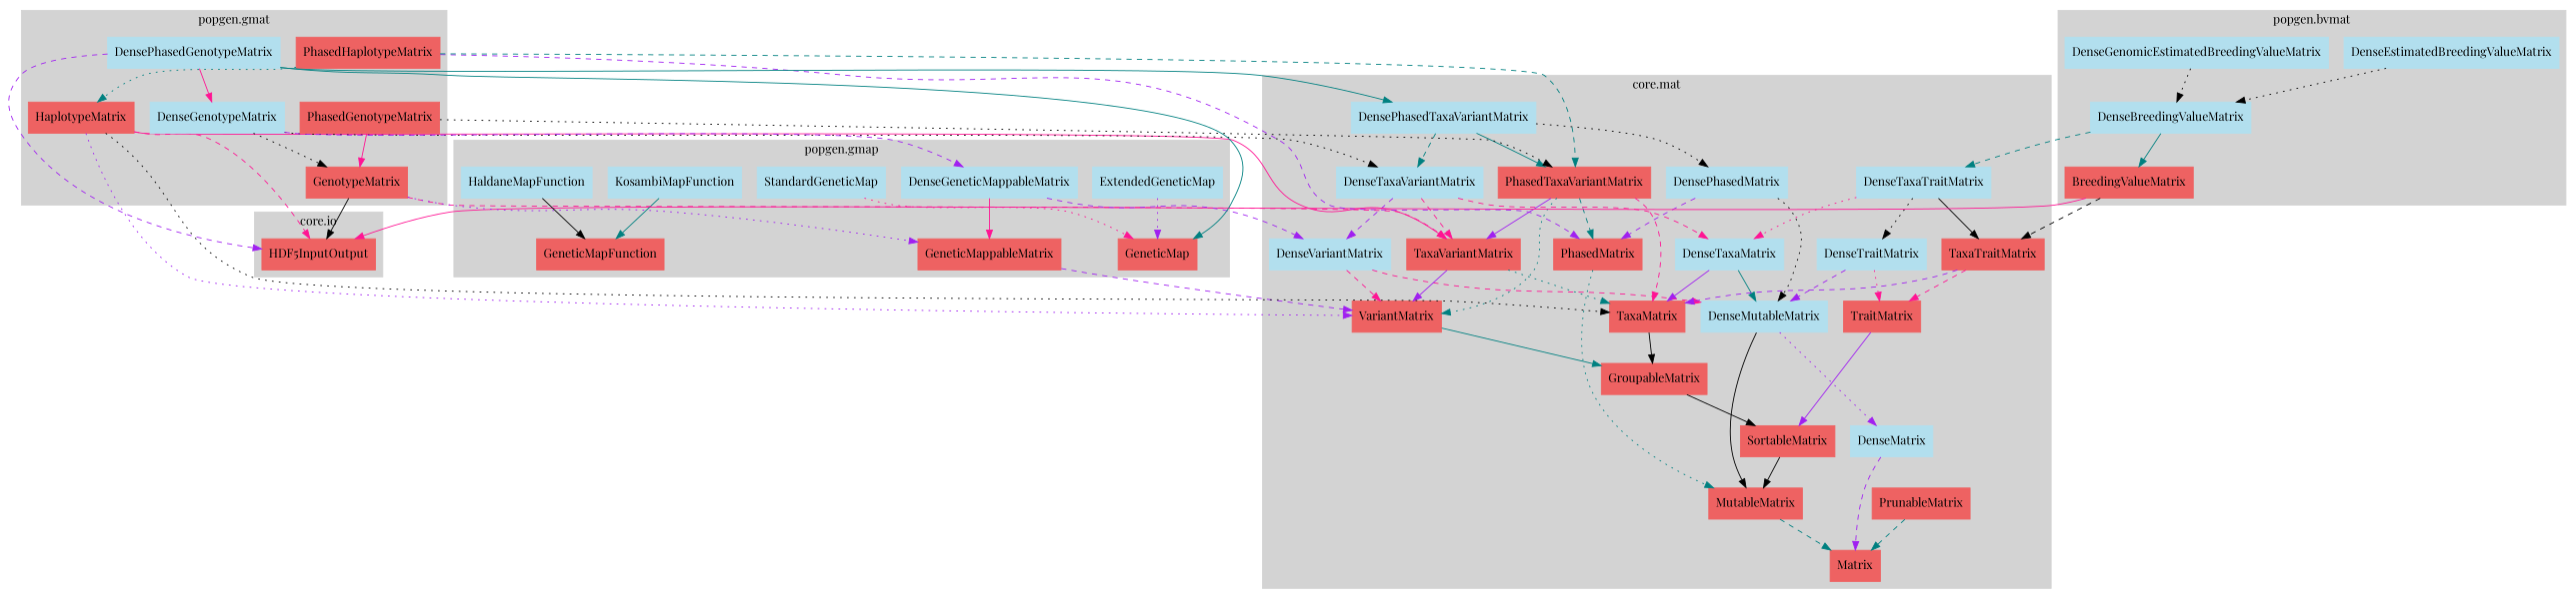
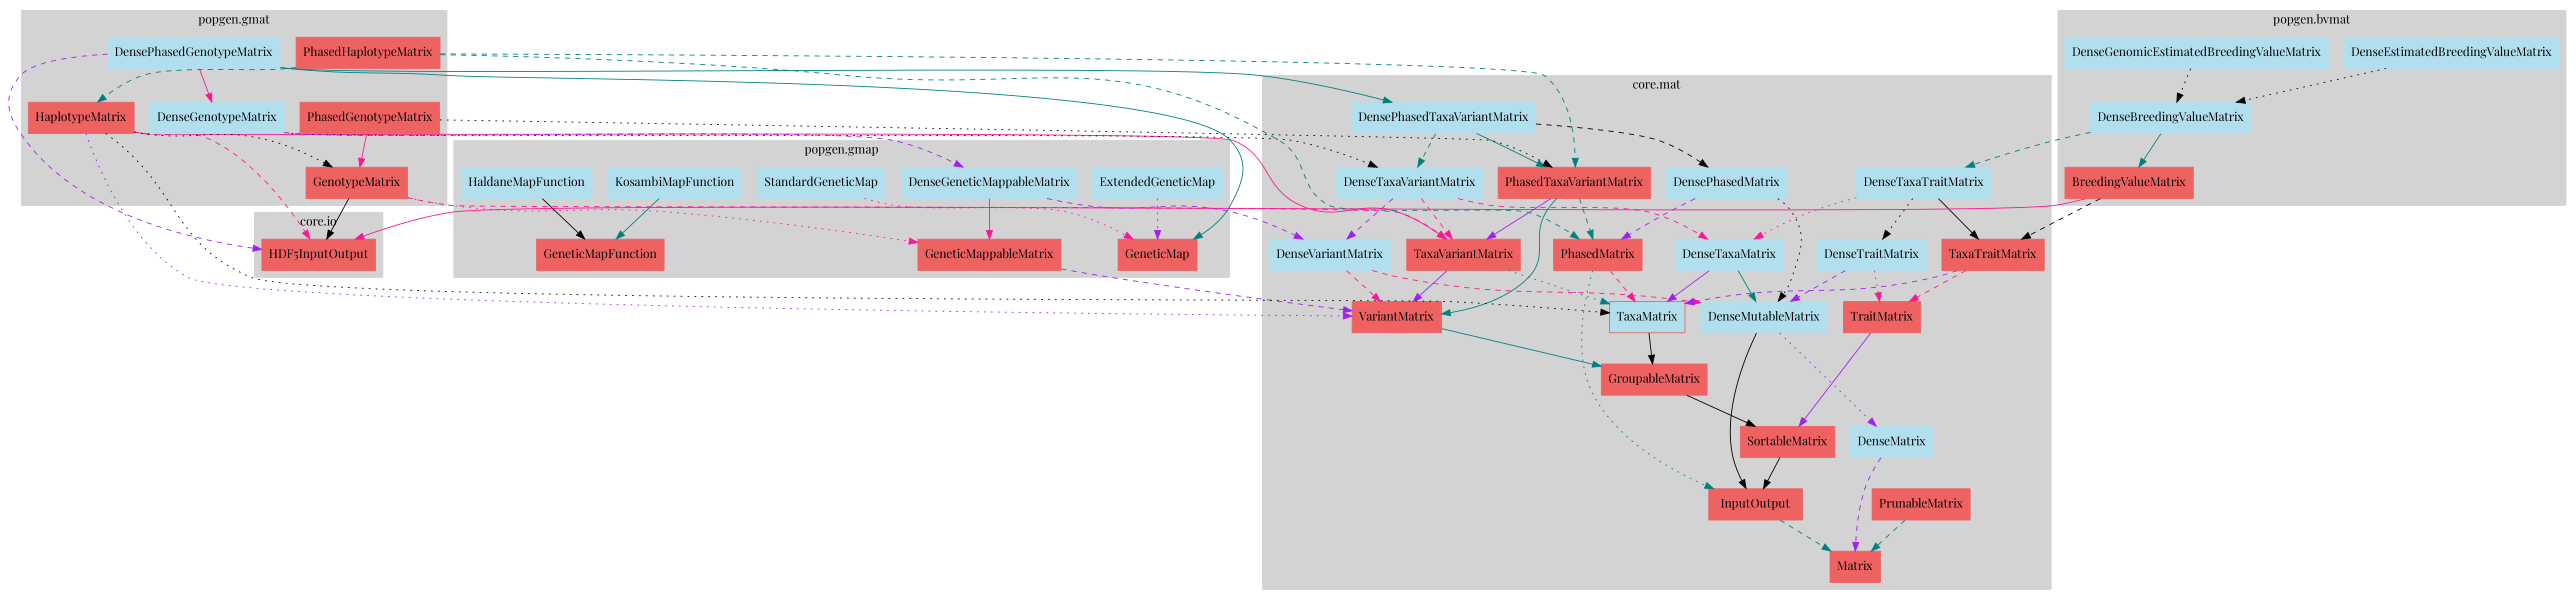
  digraph {
    fontname="Playfair Display"
    node [color="#EE6262" fontname="Playfair Display" shape=box style=filled]
    edge [color=teal fontname="Playfair Display" style=dashed]
    DenseMutableMatrix [color=lightblue2]
    GroupableMatrix
-   MutableMatrix
+   MutableMatrix [label=InputOutput]
    SortableMatrix
    PrunableMatrix
    DenseMatrix [color=lightblue2]
    DensePhasedMatrix [color=lightblue2]
    DensePhasedTaxaVariantMatrix [color=lightblue2]
    DenseTaxaMatrix [color=lightblue2]
    DenseTaxaVariantMatrix [color=lightblue2]
    DenseTraitMatrix [color=lightblue2]
    DenseVariantMatrix [color=lightblue2]
    Matrix
    PhasedMatrix
    PhasedTaxaVariantMatrix
-   TaxaMatrix
+   TaxaMatrix [fillcolor=lightblue2]
    TaxaTraitMatrix
    TaxaVariantMatrix
    TraitMatrix
    VariantMatrix
    DenseTaxaTraitMatrix [color=lightblue2]
    HDF5InputOutput
    BreedingValueMatrix
    DenseBreedingValueMatrix [color=lightblue2]
    DenseEstimatedBreedingValueMatrix [color=lightblue2]
    DenseGenomicEstimatedBreedingValueMatrix [color=lightblue2]
    ExtendedGeneticMap [color=lightblue2]
    GeneticMap
    GeneticMapFunction
    HaldaneMapFunction [color=lightblue2]
    KosambiMapFunction [color=lightblue2]
    StandardGeneticMap [color=lightblue2]
    DenseGeneticMappableMatrix [color=lightblue2]
    GeneticMappableMatrix
    HaplotypeMatrix
    PhasedHaplotypeMatrix
    DenseGenotypeMatrix [color=lightblue2]
    DensePhasedGenotypeMatrix [color=lightblue2]
    GenotypeMatrix
    PhasedGenotypeMatrix
    subgraph cluster_1 {
      color=lightgrey
      label="core.mat"
      style=filled
      DenseMutableMatrix
      GroupableMatrix
      MutableMatrix
      SortableMatrix
      PrunableMatrix
      DenseMatrix
      DensePhasedMatrix
      DensePhasedTaxaVariantMatrix
      DenseTaxaMatrix
      DenseTaxaVariantMatrix
      DenseTraitMatrix
      DenseVariantMatrix
      Matrix
      PhasedMatrix
      PhasedTaxaVariantMatrix
      TaxaMatrix
      TaxaTraitMatrix
      TaxaVariantMatrix
      TraitMatrix
      VariantMatrix
      DenseTaxaTraitMatrix
    }
    subgraph cluster_2 {
      color=lightgrey
      label="core.io"
      style=filled
      HDF5InputOutput
    }
    subgraph cluster_3 {
      color=lightgrey
      label="popgen.bvmat"
      style=filled
      BreedingValueMatrix
      DenseBreedingValueMatrix
      DenseEstimatedBreedingValueMatrix
      DenseGenomicEstimatedBreedingValueMatrix
    }
    subgraph cluster_4 {
      color=lightgrey
      label="popgen.gmap"
      style=filled
      ExtendedGeneticMap
      GeneticMap
      GeneticMapFunction
      HaldaneMapFunction
      KosambiMapFunction
      StandardGeneticMap
      DenseGeneticMappableMatrix
      GeneticMappableMatrix
    }
    subgraph cluster_5 {
      color=lightgrey
      label="popgen.gmat"
      style=filled
      HaplotypeMatrix
      PhasedHaplotypeMatrix
      DenseGenotypeMatrix
      DensePhasedGenotypeMatrix
      GenotypeMatrix
      PhasedGenotypeMatrix
    }
    DenseMutableMatrix -> MutableMatrix [color=black style=solid]
    DenseMutableMatrix -> DenseMatrix [color=purple style=dotted]
    GroupableMatrix -> SortableMatrix [color=black style=solid]
    MutableMatrix -> Matrix
    SortableMatrix -> MutableMatrix [color=black style=solid]
    PrunableMatrix -> Matrix
    DenseMatrix -> Matrix [color=purple]
    DensePhasedMatrix -> DenseMutableMatrix [color=black style=dotted]
    DensePhasedMatrix -> PhasedMatrix [color=purple]
-   DensePhasedTaxaVariantMatrix -> DensePhasedMatrix [color=black style=dotted]
+   DensePhasedTaxaVariantMatrix -> DensePhasedMatrix [color=black]
    DensePhasedTaxaVariantMatrix -> DenseTaxaVariantMatrix
    DensePhasedTaxaVariantMatrix -> PhasedTaxaVariantMatrix [style=solid]
    DenseTaxaMatrix -> DenseMutableMatrix [style=solid]
    DenseTaxaMatrix -> TaxaMatrix [color=purple style=solid]
    DenseTaxaVariantMatrix -> DenseTaxaMatrix [color=deeppink]
    DenseTaxaVariantMatrix -> DenseVariantMatrix [color=purple]
    DenseTaxaVariantMatrix -> TaxaVariantMatrix [color=deeppink]
    DenseTraitMatrix -> DenseMutableMatrix [color=purple]
    DenseTraitMatrix -> TraitMatrix [color=deeppink style=dotted]
    DenseVariantMatrix -> DenseMutableMatrix [color=deeppink]
    DenseVariantMatrix -> VariantMatrix [color=deeppink]
    PhasedMatrix -> MutableMatrix [style=dotted]
    PhasedTaxaVariantMatrix -> PhasedMatrix
-   PhasedTaxaVariantMatrix -> TaxaMatrix [color=deeppink]
+   PhasedMatrix -> TaxaMatrix [color=deeppink]
    PhasedTaxaVariantMatrix -> TaxaVariantMatrix [color=purple style=solid]
-   PhasedTaxaVariantMatrix -> VariantMatrix [style=dotted]
+   PhasedTaxaVariantMatrix -> VariantMatrix [style=solid]
    TaxaMatrix -> GroupableMatrix [color=black style=solid]
    TaxaTraitMatrix -> TaxaMatrix [color=purple]
    TaxaTraitMatrix -> TraitMatrix [color=deeppink]
    TaxaVariantMatrix -> TaxaMatrix [style=dotted]
    TaxaVariantMatrix -> VariantMatrix [color=purple style=solid]
    TraitMatrix -> SortableMatrix [color=purple style=solid]
    VariantMatrix -> GroupableMatrix [style=solid]
    DenseTaxaTraitMatrix -> DenseTaxaMatrix [color=deeppink style=dotted]
    DenseTaxaTraitMatrix -> DenseTraitMatrix [color=black style=dotted]
    DenseTaxaTraitMatrix -> TaxaTraitMatrix [color=black style=solid]
    BreedingValueMatrix -> TaxaTraitMatrix [color=black]
    BreedingValueMatrix -> HDF5InputOutput [color=deeppink style=solid]
    DenseBreedingValueMatrix -> DenseTaxaTraitMatrix
    DenseBreedingValueMatrix -> BreedingValueMatrix [style=solid]
    DenseEstimatedBreedingValueMatrix -> DenseBreedingValueMatrix [color=black style=dotted]
    DenseGenomicEstimatedBreedingValueMatrix -> DenseBreedingValueMatrix [color=black style=dotted]
    ExtendedGeneticMap -> GeneticMap [color=purple style=dotted]
    HaldaneMapFunction -> GeneticMapFunction [color=black style=solid]
    KosambiMapFunction -> GeneticMapFunction [style=solid]
    StandardGeneticMap -> GeneticMap [color=deeppink style=dotted]
    DenseGeneticMappableMatrix -> DenseVariantMatrix [color=purple]
    DenseGeneticMappableMatrix -> GeneticMappableMatrix [color=deeppink style=solid]
    GeneticMappableMatrix -> VariantMatrix [color=purple]
    HaplotypeMatrix -> TaxaMatrix [color=black style=dotted]
    HaplotypeMatrix -> TaxaVariantMatrix [color=deeppink style=solid]
    HaplotypeMatrix -> VariantMatrix [color=purple style=dotted]
    HaplotypeMatrix -> HDF5InputOutput [color=deeppink]
-   PhasedHaplotypeMatrix -> PhasedMatrix [color=purple]
+   PhasedHaplotypeMatrix -> PhasedMatrix
    PhasedHaplotypeMatrix -> PhasedTaxaVariantMatrix
-   PhasedHaplotypeMatrix -> HaplotypeMatrix [style=dotted]
+   PhasedHaplotypeMatrix -> HaplotypeMatrix
    DenseGenotypeMatrix -> DenseTaxaVariantMatrix [color=black style=dotted]
    DenseGenotypeMatrix -> DenseGeneticMappableMatrix [color=purple]
-   DenseGenotypeMatrix -> GenotypeMatrix [color=black style=dotted]
+   HaplotypeMatrix -> GenotypeMatrix [color=black style=dotted]
    DensePhasedGenotypeMatrix -> DensePhasedTaxaVariantMatrix [style=solid]
    DensePhasedGenotypeMatrix -> HDF5InputOutput [color=purple]
    DensePhasedGenotypeMatrix -> GeneticMap [style=solid]
    DensePhasedGenotypeMatrix -> DenseGenotypeMatrix [color=deeppink style=solid]
    GenotypeMatrix -> TaxaVariantMatrix [color=deeppink]
    GenotypeMatrix -> HDF5InputOutput [color=black style=solid]
-   GenotypeMatrix -> GeneticMappableMatrix [color=purple style=dotted]
+   GenotypeMatrix -> GeneticMappableMatrix [color=deeppink style=dotted]
    PhasedGenotypeMatrix -> PhasedTaxaVariantMatrix [color=black style=dotted]
    PhasedGenotypeMatrix -> GenotypeMatrix [color=deeppink style=solid]
  }
